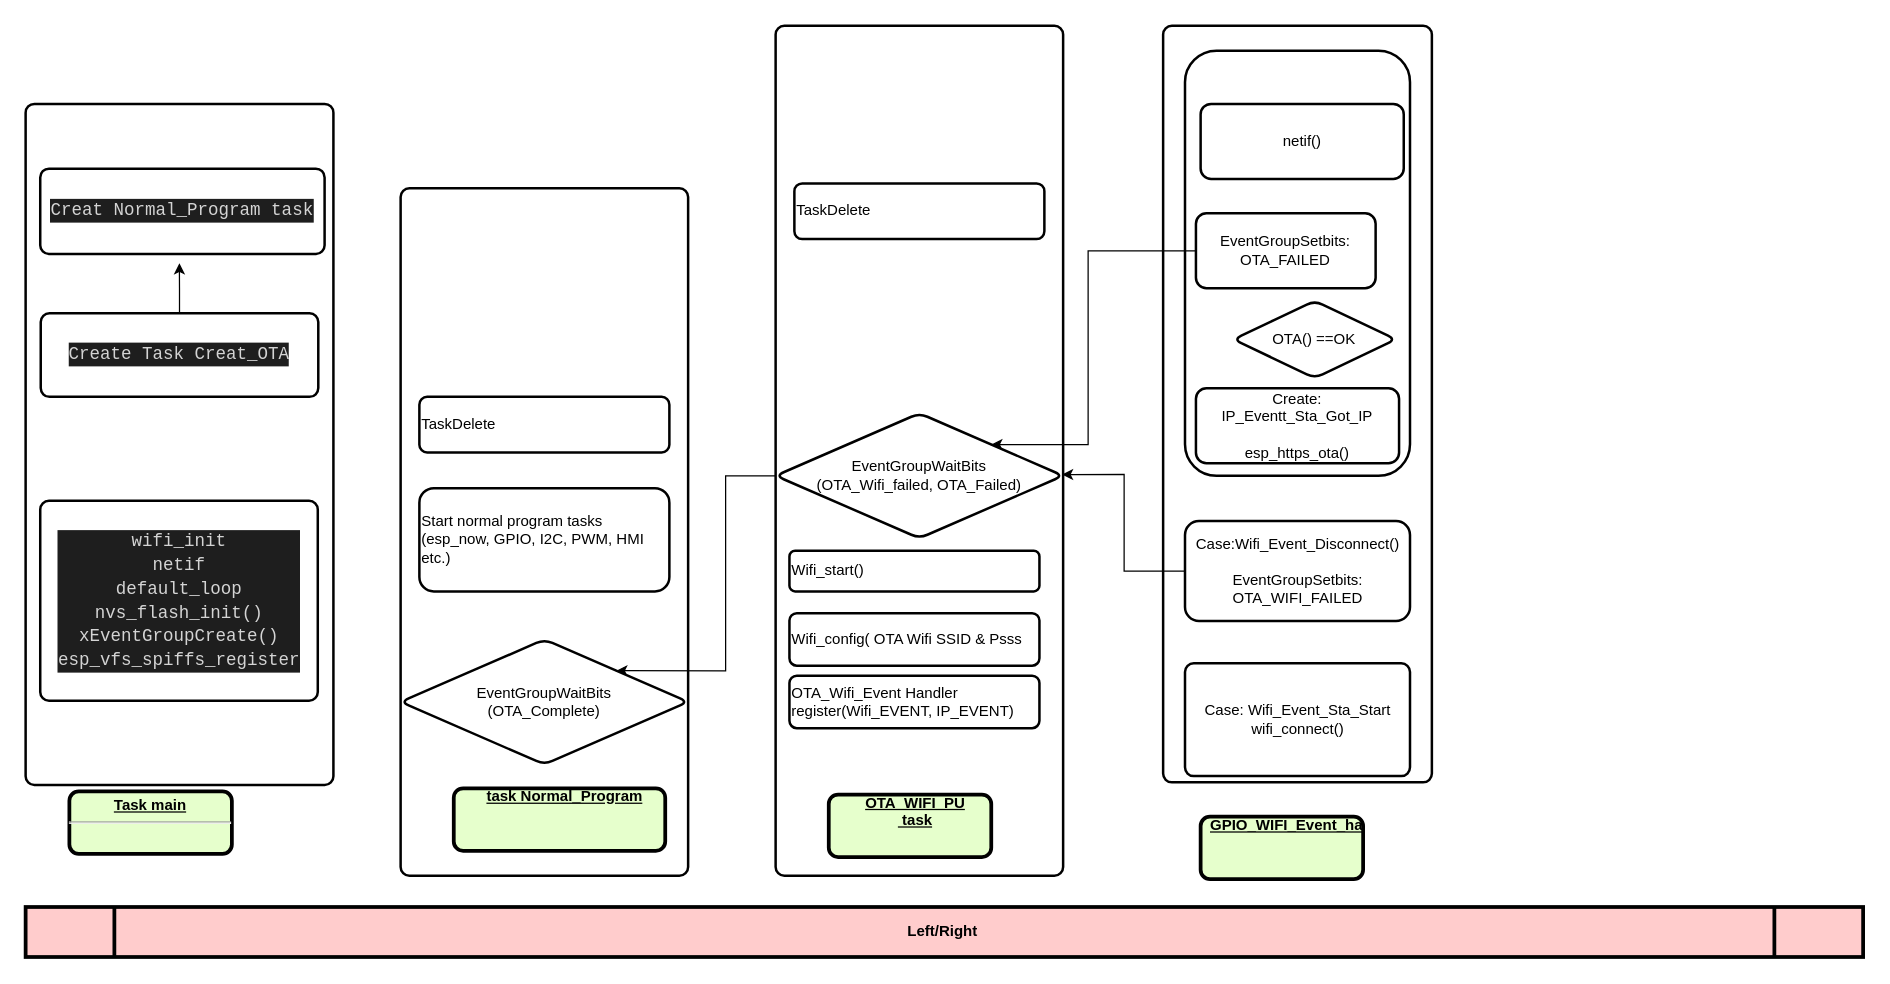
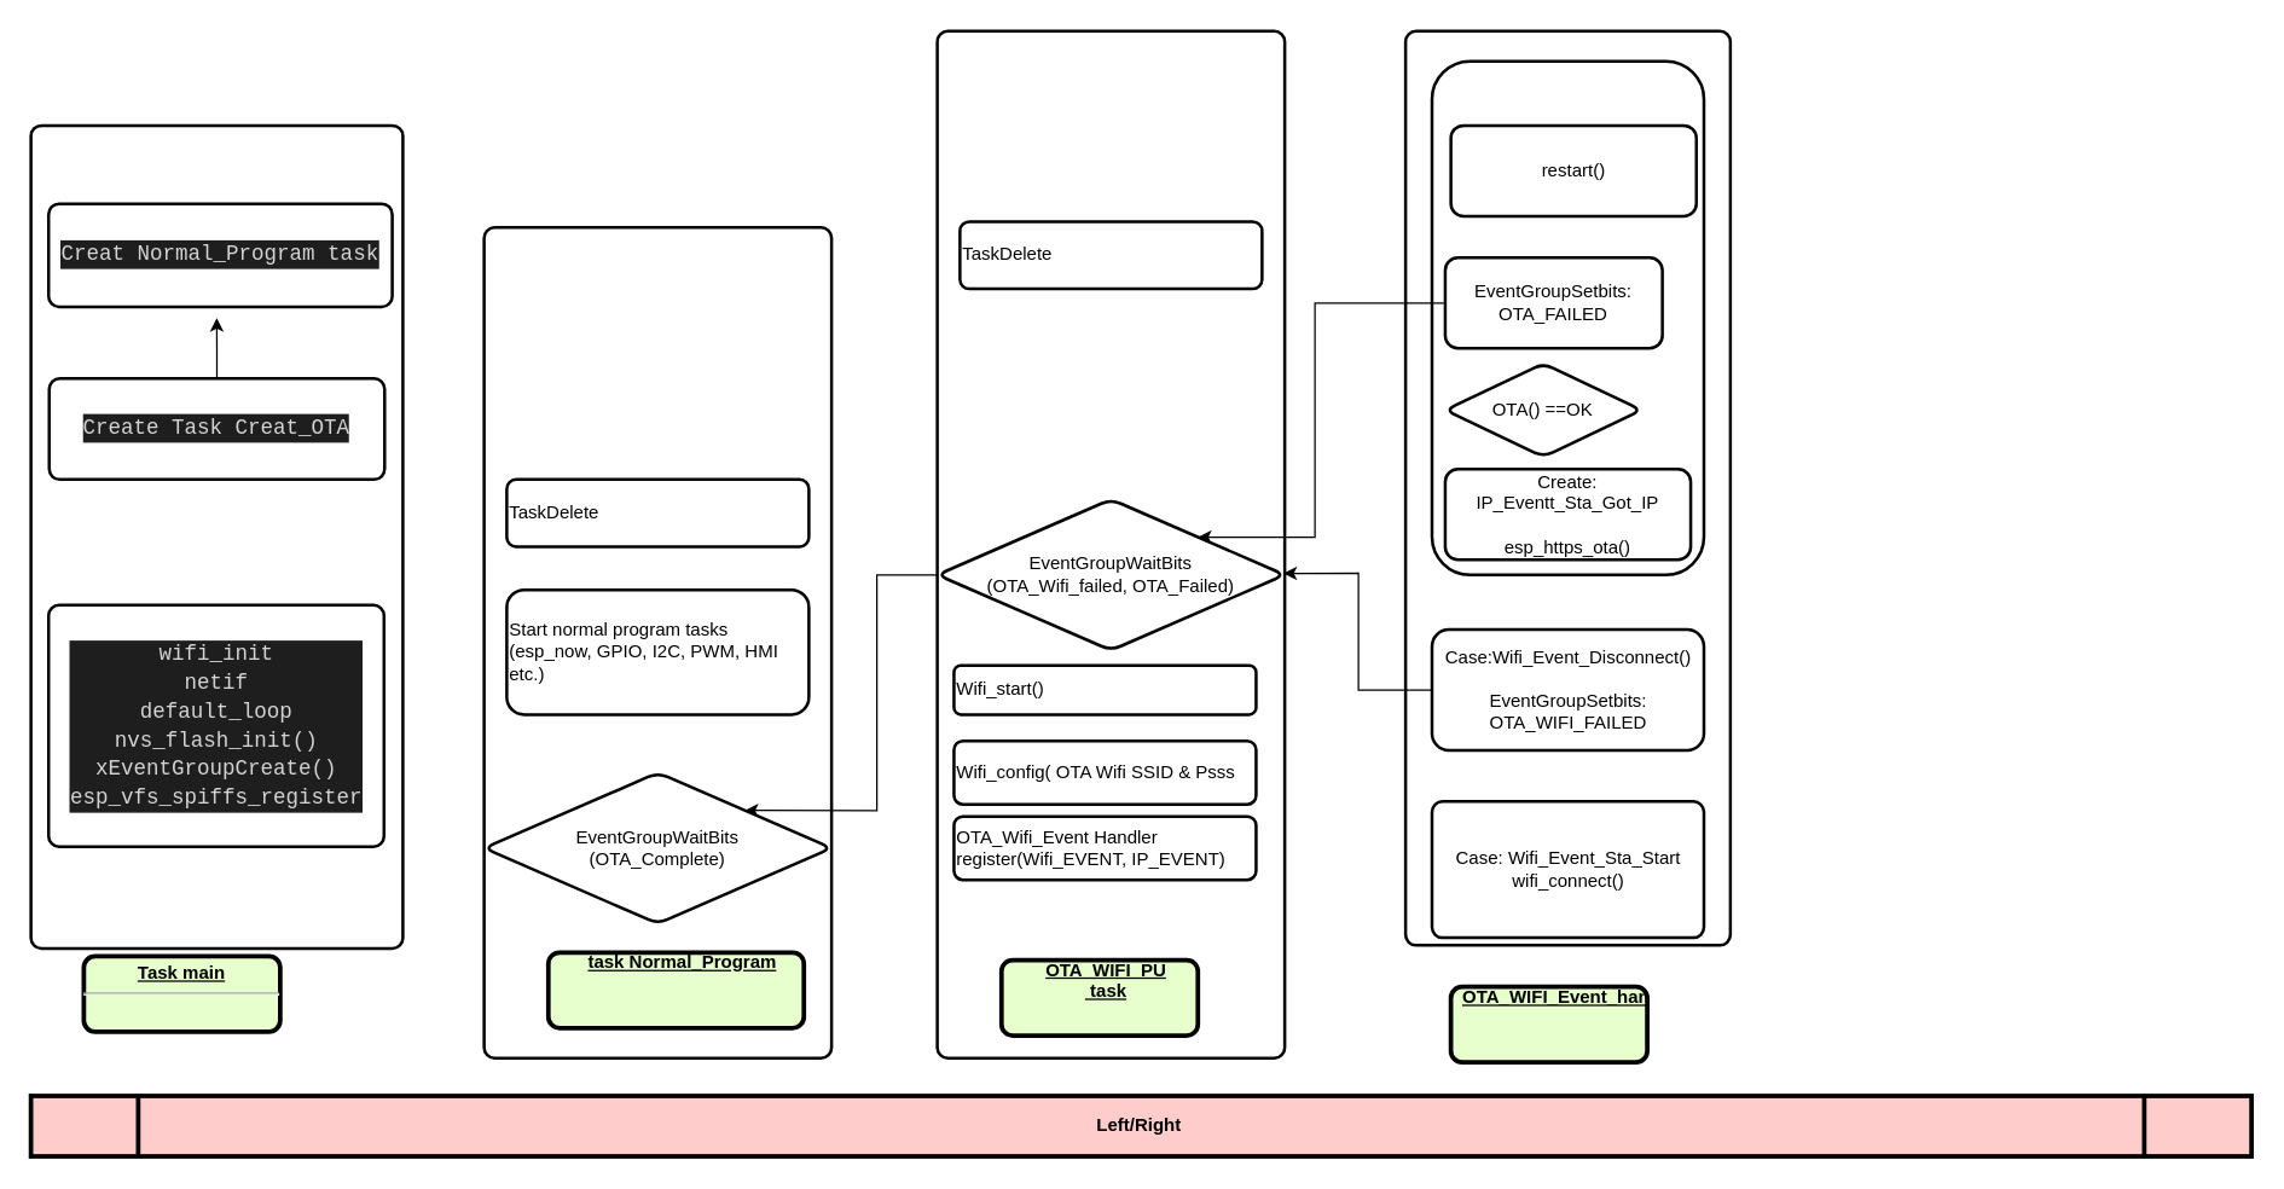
  <mxCell id="0" />
  <mxCell id="1" parent="0" />
  <mxCell id="2" value="" style="rounded=1;whiteSpace=wrap;html=1;absoluteArcSize=1;arcSize=14;strokeWidth=2;" vertex="1" parent="1"><mxGeometry x="620" y="20" width="230" height="680" as="geometry" /></mxCell>
  <mxCell id="3" value="" style="rounded=1;whiteSpace=wrap;html=1;absoluteArcSize=1;arcSize=14;strokeWidth=2;" vertex="1" parent="1"><mxGeometry x="320" y="150" width="230" height="550" as="geometry" /></mxCell>
  <mxCell id="4" value="" style="rounded=1;whiteSpace=wrap;html=1;absoluteArcSize=1;arcSize=14;strokeWidth=2;" vertex="1" parent="1"><mxGeometry x="930" y="20" width="215" height="605.26" as="geometry" /></mxCell>
  <mxCell id="5" value="" style="rounded=1;whiteSpace=wrap;html=1;absoluteArcSize=1;arcSize=14;strokeWidth=2;" vertex="1" parent="1"><mxGeometry x="20" y="82.5" width="246.23" height="544.92" as="geometry" /></mxCell>
  <mxCell id="6" value="Left/Right " style="shape=process;whiteSpace=wrap;align=center;verticalAlign=middle;size=0.048;fontStyle=1;strokeWidth=3;fillColor=#FFCCCC" vertex="1" parent="1"><mxGeometry x="20" y="725" width="1470" height="40" as="geometry" /></mxCell>
  <mxCell id="7" value="&lt;p style=&quot;margin: 0px ; margin-top: 4px ; text-align: center ; text-decoration: underline&quot;&gt;&lt;strong&gt;&lt;strong&gt;Task&lt;/strong&gt;&amp;nbsp;main&lt;br&gt;&lt;/strong&gt;&lt;/p&gt;&lt;hr&gt;&lt;p style=&quot;margin: 0px ; margin-left: 8px&quot;&gt;&lt;br&gt;&lt;/p&gt;" style="verticalAlign=middle;align=center;overflow=fill;fontSize=12;fontFamily=Helvetica;html=1;rounded=1;fontStyle=1;strokeWidth=3;fillColor=#E6FFCC" vertex="1" parent="1"><mxGeometry x="55" y="632.5" width="130" height="50" as="geometry" /></mxCell>
  <mxCell id="8" value="" style="edgeStyle=orthogonalEdgeStyle;rounded=0;orthogonalLoop=1;jettySize=auto;html=1;" edge="1" parent="1" source="9"><mxGeometry relative="1" as="geometry"><mxPoint x="143" y="210" as="targetPoint" /></mxGeometry></mxCell>
  <mxCell id="9" value="&lt;div style=&quot;color: rgb(212 , 212 , 212) ; background-color: rgb(30 , 30 , 30) ; font-family: &amp;#34;consolas&amp;#34; , &amp;#34;courier new&amp;#34; , monospace ; line-height: 19px&quot;&gt;&lt;div style=&quot;font-family: &amp;#34;consolas&amp;#34; , &amp;#34;courier new&amp;#34; , monospace ; font-size: 14px ; line-height: 19px&quot;&gt;Create Task Creat_OTA&lt;/div&gt;&lt;/div&gt;" style="rounded=1;whiteSpace=wrap;html=1;absoluteArcSize=1;arcSize=14;strokeWidth=2;" vertex="1" parent="1"><mxGeometry x="32.09" y="250" width="222.04" height="66.87" as="geometry" /></mxCell>
  <mxCell id="10" value="&lt;p style=&quot;margin: 0px ; margin-left: 8px&quot;&gt;&lt;u&gt;task Normal_Program&lt;/u&gt;&lt;/p&gt;" style="verticalAlign=middle;align=center;overflow=fill;fontSize=12;fontFamily=Helvetica;html=1;rounded=1;fontStyle=1;strokeWidth=3;fillColor=#E6FFCC" vertex="1" parent="1"><mxGeometry x="362.51" y="630" width="169.18" height="50" as="geometry" /></mxCell>
  <mxCell id="11" value="&lt;div style=&quot;color: rgb(212 , 212 , 212) ; background-color: rgb(30 , 30 , 30) ; font-family: &amp;#34;consolas&amp;#34; , &amp;#34;courier new&amp;#34; , monospace ; font-size: 14px ; line-height: 19px&quot;&gt;Creat Normal_Program task&lt;/div&gt;" style="rounded=1;whiteSpace=wrap;html=1;absoluteArcSize=1;arcSize=14;strokeWidth=2;" vertex="1" parent="1"><mxGeometry x="31.69" y="134.3" width="227.49" height="68.2" as="geometry" /></mxCell>
- <mxCell id="12" value="&lt;p style=&quot;margin: 0px ; margin-left: 8px&quot;&gt;&lt;u&gt;GPIO_WIFI_Event_handler&lt;/u&gt;&lt;/p&gt;" style="verticalAlign=middle;align=center;overflow=fill;fontSize=12;fontFamily=Helvetica;html=1;rounded=1;fontStyle=1;strokeWidth=3;fillColor=#E6FFCC" vertex="1" parent="1"><mxGeometry x="960" y="652.68" width="130" height="50" as="geometry" /></mxCell>
+ <mxCell id="12" value="&lt;p style=&quot;margin: 0px ; margin-left: 8px&quot;&gt;&lt;u&gt;OTA_WIFI_Event_handler&lt;/u&gt;&lt;/p&gt;" style="verticalAlign=middle;align=center;overflow=fill;fontSize=12;fontFamily=Helvetica;html=1;rounded=1;fontStyle=1;strokeWidth=3;fillColor=#E6FFCC" vertex="1" parent="1"><mxGeometry x="960" y="652.68" width="130" height="50" as="geometry" /></mxCell>
  <mxCell id="13" value="Case: Wifi_Event_Sta_Start&lt;br&gt;wifi_connect()" style="rounded=1;whiteSpace=wrap;html=1;absoluteArcSize=1;arcSize=14;strokeWidth=2;" vertex="1" parent="1"><mxGeometry x="947.5" y="530" width="180" height="90.26" as="geometry" /></mxCell>
  <mxCell id="14" value="" style="edgeStyle=orthogonalEdgeStyle;rounded=0;orthogonalLoop=1;jettySize=auto;html=1;entryX=0.996;entryY=0.528;entryDx=0;entryDy=0;entryPerimeter=0;" edge="1" parent="1" source="15" target="2"><mxGeometry relative="1" as="geometry" /></mxCell>
  <mxCell id="15" value="Case:Wifi_Event_Disconnect()&lt;br&gt;&lt;br&gt;EventGroupSetbits:&lt;br&gt;OTA_WIFI_FAILED" style="whiteSpace=wrap;html=1;rounded=1;strokeWidth=2;arcSize=14;" vertex="1" parent="1"><mxGeometry x="947.5" y="416.25" width="180" height="80" as="geometry" /></mxCell>
  <mxCell id="16" value="" style="whiteSpace=wrap;html=1;rounded=1;strokeWidth=2;arcSize=14;" vertex="1" parent="1"><mxGeometry x="947.5" y="40" width="180" height="340" as="geometry" /></mxCell>
  <mxCell id="17" value="&lt;p style=&quot;margin: 0px ; margin-left: 8px&quot;&gt;&lt;u&gt;OTA_WIFI_PU&lt;/u&gt;&lt;/p&gt;&lt;p style=&quot;margin: 0px ; margin-left: 8px&quot;&gt;&lt;u&gt;&amp;nbsp;task&lt;/u&gt;&lt;/p&gt;" style="verticalAlign=middle;align=center;overflow=fill;fontSize=12;fontFamily=Helvetica;html=1;rounded=1;fontStyle=1;strokeWidth=3;fillColor=#E6FFCC" vertex="1" parent="1"><mxGeometry x="662.51" y="635" width="130" height="50" as="geometry" /></mxCell>
  <mxCell id="18" value="" style="edgeStyle=orthogonalEdgeStyle;rounded=0;orthogonalLoop=1;jettySize=auto;html=1;entryX=1;entryY=0;entryDx=0;entryDy=0;" edge="1" parent="1" source="19" target="30"><mxGeometry relative="1" as="geometry"><Array as="points"><mxPoint x="580" y="380" /><mxPoint x="580" y="536" /></Array></mxGeometry></mxCell>
  <mxCell id="19" value="EventGroupWaitBits&lt;br&gt;(OTA_Wifi_failed, OTA_Failed)" style="rhombus;whiteSpace=wrap;html=1;rounded=1;strokeWidth=2;arcSize=14;" vertex="1" parent="1"><mxGeometry x="620" y="330" width="230" height="100" as="geometry" /></mxCell>
  <mxCell id="20" value="OTA_Wifi_Event Handler register(Wifi_EVENT, IP_EVENT)" style="whiteSpace=wrap;html=1;rounded=1;strokeWidth=2;arcSize=14;align=left;" vertex="1" parent="1"><mxGeometry x="631.05" y="540" width="200" height="41.92" as="geometry" /></mxCell>
  <mxCell id="21" value="TaskDelete" style="whiteSpace=wrap;html=1;rounded=1;strokeWidth=2;arcSize=14;align=left;" vertex="1" parent="1"><mxGeometry x="635" y="146.16" width="200" height="44.48" as="geometry" /></mxCell>
  <mxCell id="22" value="&lt;div style=&quot;color: rgb(212 , 212 , 212) ; background-color: rgb(30 , 30 , 30) ; font-family: &amp;#34;consolas&amp;#34; , &amp;#34;courier new&amp;#34; , monospace ; line-height: 19px&quot;&gt;&lt;div style=&quot;font-family: &amp;#34;consolas&amp;#34; , &amp;#34;courier new&amp;#34; , monospace ; font-size: 14px ; line-height: 19px&quot;&gt;&lt;div style=&quot;font-family: &amp;#34;consolas&amp;#34; , &amp;#34;courier new&amp;#34; , monospace ; line-height: 19px&quot;&gt;&lt;div style=&quot;font-family: &amp;#34;consolas&amp;#34; , &amp;#34;courier new&amp;#34; , monospace ; line-height: 19px&quot;&gt;&lt;div style=&quot;line-height: 19px&quot;&gt;wifi_init&lt;/div&gt;&lt;div style=&quot;line-height: 19px&quot;&gt;netif&lt;/div&gt;&lt;div style=&quot;line-height: 19px&quot;&gt;default_loop&lt;/div&gt;&lt;div style=&quot;line-height: 19px&quot;&gt;nvs_flash_init()&lt;/div&gt;&lt;/div&gt;&lt;div style=&quot;font-family: &amp;#34;consolas&amp;#34; , &amp;#34;courier new&amp;#34; , monospace ; line-height: 19px&quot;&gt;xEventGroupCreate()&lt;/div&gt;&lt;/div&gt;&lt;div style=&quot;font-family: &amp;#34;consolas&amp;#34; , &amp;#34;courier new&amp;#34; , monospace ; line-height: 19px&quot;&gt;esp_vfs_spiffs_register&lt;/div&gt;&lt;/div&gt;&lt;/div&gt;" style="rounded=1;whiteSpace=wrap;html=1;absoluteArcSize=1;arcSize=14;strokeWidth=2;" vertex="1" parent="1"><mxGeometry x="31.69" y="400" width="222.04" height="160" as="geometry" /></mxCell>
  <mxCell id="23" value="Wifi_config( OTA Wifi SSID &amp;amp; Psss" style="whiteSpace=wrap;html=1;rounded=1;strokeWidth=2;arcSize=14;align=left;" vertex="1" parent="1"><mxGeometry x="631.05" y="490" width="200" height="41.92" as="geometry" /></mxCell>
  <mxCell id="24" value="Wifi_start()" style="whiteSpace=wrap;html=1;rounded=1;strokeWidth=2;arcSize=14;align=left;" vertex="1" parent="1"><mxGeometry x="631.05" y="440" width="200" height="32.5" as="geometry" /></mxCell>
  <mxCell id="25" value="Create: IP_Eventt_Sta_Got_IP&lt;br&gt;&lt;br&gt;esp_https_ota()" style="whiteSpace=wrap;html=1;rounded=1;strokeWidth=2;arcSize=14;" vertex="1" parent="1"><mxGeometry x="956.25" y="310" width="162.5" height="60" as="geometry" /></mxCell>
- <mxCell id="26" value="OTA() ==OK" style="rhombus;whiteSpace=wrap;html=1;rounded=1;strokeWidth=2;arcSize=14;" vertex="1" parent="1"><mxGeometry x="986.25" y="240" width="130" height="61.84" as="geometry" /></mxCell>
+ <mxCell id="26" value="OTA() ==OK" style="rhombus;whiteSpace=wrap;html=1;rounded=1;strokeWidth=2;arcSize=14;" vertex="1" parent="1"><mxGeometry x="956.25" y="240" width="130" height="61.84" as="geometry" /></mxCell>
  <mxCell id="27" value="" style="edgeStyle=orthogonalEdgeStyle;rounded=0;orthogonalLoop=1;jettySize=auto;html=1;entryX=1;entryY=0;entryDx=0;entryDy=0;" edge="1" parent="1" source="28" target="19"><mxGeometry relative="1" as="geometry"><Array as="points"><mxPoint x="870" y="200" /><mxPoint x="870" y="355" /></Array></mxGeometry></mxCell>
  <mxCell id="28" value="EventGroupSetbits:&lt;br&gt;OTA_FAILED" style="whiteSpace=wrap;html=1;rounded=1;strokeWidth=2;arcSize=14;" vertex="1" parent="1"><mxGeometry x="956.25" y="170" width="143.75" height="60" as="geometry" /></mxCell>
- <mxCell id="29" value="netif()" style="whiteSpace=wrap;html=1;rounded=1;strokeWidth=2;arcSize=14;" vertex="1" parent="1"><mxGeometry x="960" y="82.5" width="162.5" height="60" as="geometry" /></mxCell>
+ <mxCell id="29" value="restart()" style="whiteSpace=wrap;html=1;rounded=1;strokeWidth=2;arcSize=14;" vertex="1" parent="1"><mxGeometry x="960" y="82.5" width="162.5" height="60" as="geometry" /></mxCell>
  <mxCell id="30" value="EventGroupWaitBits&lt;br&gt;(OTA_Complete)" style="rhombus;whiteSpace=wrap;html=1;rounded=1;strokeWidth=2;arcSize=14;" vertex="1" parent="1"><mxGeometry x="320" y="510.96" width="230" height="100" as="geometry" /></mxCell>
  <mxCell id="31" value="Start normal program tasks&lt;br&gt;(esp_now, GPIO, I2C, PWM, HMI etc.)" style="whiteSpace=wrap;html=1;rounded=1;strokeWidth=2;arcSize=14;align=left;" vertex="1" parent="1"><mxGeometry x="335" y="390" width="200" height="82.5" as="geometry" /></mxCell>
  <mxCell id="32" value="TaskDelete" style="whiteSpace=wrap;html=1;rounded=1;strokeWidth=2;arcSize=14;align=left;" vertex="1" parent="1"><mxGeometry x="335" y="316.87" width="200" height="44.48" as="geometry" /></mxCell>
